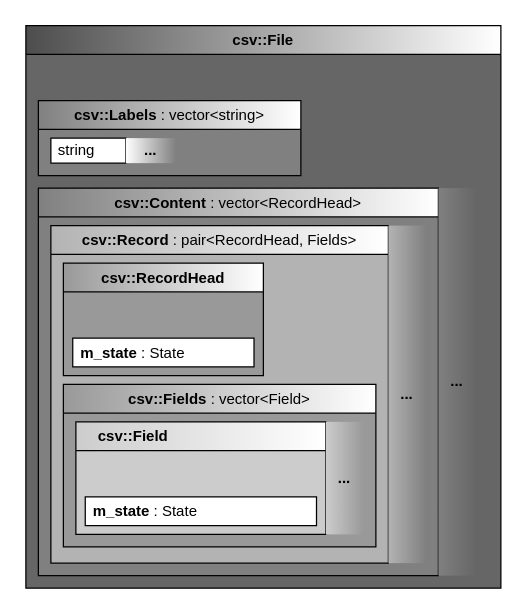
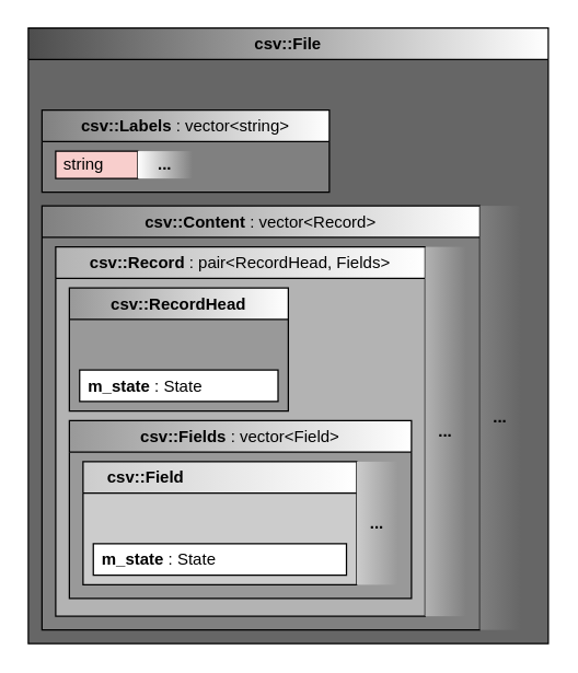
  <mxCell id="0" />
  <mxCell id="1" parent="0" />
  <mxCell id="2" value="csv::File" style="swimlane;whiteSpace=wrap;html=1;swimlaneFillColor=#666666;absoluteArcSize=0;rounded=0;swimlaneLine=1;glass=0;shadow=0;backgroundOutline=1;fillColor=default;gradientColor=#4D4D4D;gradientDirection=west;" parent="1" vertex="1"><mxGeometry x="20" y="20" width="380" height="450" as="geometry"><mxRectangle x="40" y="40" width="90" height="30" as="alternateBounds" /></mxGeometry></mxCell>
  <mxCell id="3" value="csv::Labels&lt;span style=&quot;font-weight: normal;&quot;&gt; : vector&amp;lt;string&amp;gt;&lt;/span&gt;" style="swimlane;whiteSpace=wrap;html=1;horizontal=1;swimlaneBody=1;portConstraintRotation=0;enumerate=0;comic=0;treeMoving=0;treeFolding=0;swimlaneFillColor=#808080;gradientColor=#808080;gradientDirection=west;" parent="2" vertex="1"><mxGeometry x="10" y="60" width="210" height="60" as="geometry"><mxRectangle x="10" y="60" width="290" height="30" as="alternateBounds" /></mxGeometry></mxCell>
- <mxCell id="4" value="string" style="rounded=0;whiteSpace=wrap;html=1;spacingLeft=4;align=left;" parent="3" vertex="1"><mxGeometry x="10" y="30" width="60" height="20" as="geometry" /></mxCell>
+ <mxCell id="4" value="string" style="rounded=0;whiteSpace=wrap;html=1;spacingLeft=4;align=left;fillColor=#f8cecc;" parent="3" vertex="1"><mxGeometry x="10" y="30" width="60" height="20" as="geometry" /></mxCell>
  <mxCell id="5" value="..." style="rounded=0;whiteSpace=wrap;html=1;strokeColor=none;fillColor=default;fontStyle=1;gradientColor=#808080;gradientDirection=east;" parent="3" vertex="1"><mxGeometry x="70" y="30" width="40" height="20" as="geometry" /></mxCell>
- <mxCell id="6" value="csv::Content&lt;span style=&quot;font-weight: normal;&quot;&gt; : vector&amp;lt;RecordHead&amp;gt;&lt;/span&gt;" style="swimlane;whiteSpace=wrap;html=1;swimlaneFillColor=#808080;gradientColor=#808080;gradientDirection=west;" parent="2" vertex="1"><mxGeometry x="10" y="130" width="320" height="310" as="geometry" /></mxCell>
+ <mxCell id="6" value="csv::Content&lt;span style=&quot;font-weight: normal;&quot;&gt; : vector&amp;lt;Record&amp;gt;&lt;/span&gt;" style="swimlane;whiteSpace=wrap;html=1;swimlaneFillColor=#808080;gradientColor=#808080;gradientDirection=west;" parent="2" vertex="1"><mxGeometry x="10" y="130" width="320" height="310" as="geometry" /></mxCell>
  <mxCell id="7" value="csv::Record&lt;span style=&quot;font-weight: normal;&quot;&gt; : pair&amp;lt;RecordHead, Fields&amp;gt;&lt;/span&gt;" style="swimlane;whiteSpace=wrap;html=1;swimlaneFillColor=#B3B3B3;gradientColor=#B3B3B3;gradientDirection=west;" parent="6" vertex="1"><mxGeometry x="10" y="30" width="270" height="270" as="geometry" /></mxCell>
  <mxCell id="8" value="csv::RecordHead" style="swimlane;whiteSpace=wrap;html=1;swimlaneFillColor=#999999;gradientColor=#999999;gradientDirection=west;" parent="7" vertex="1"><mxGeometry x="10" y="30" width="160" height="90" as="geometry" /></mxCell>
  <mxCell id="9" value="m_state&lt;span style=&quot;font-weight: normal;&quot;&gt;&amp;nbsp;: State&lt;/span&gt;" style="rounded=0;whiteSpace=wrap;html=1;fontStyle=1;spacingLeft=4;align=left;" parent="8" vertex="1"><mxGeometry x="7.5" y="60" width="145" height="23" as="geometry" /></mxCell>
  <mxCell id="10" value="csv::Fields&lt;span style=&quot;font-weight: normal;&quot;&gt; : vector&amp;lt;Field&amp;gt;&lt;/span&gt;" style="swimlane;whiteSpace=wrap;html=1;swimlaneFillColor=#999999;gradientColor=#999999;gradientDirection=west;" parent="7" vertex="1"><mxGeometry x="10" y="127" width="250" height="130" as="geometry" /></mxCell>
  <mxCell id="11" value="csv::Field" style="swimlane;whiteSpace=wrap;html=1;swimlaneFillColor=#CCCCCC;gradientColor=#CCCCCC;gradientDirection=west;align=left;spacingLeft=16;" parent="10" vertex="1"><mxGeometry x="10" y="30" width="200" height="90" as="geometry" /></mxCell>
  <mxCell id="12" value="m_state&lt;span style=&quot;font-weight: normal;&quot;&gt;&amp;nbsp;: State&lt;/span&gt;" style="rounded=0;whiteSpace=wrap;html=1;fontStyle=1;spacingLeft=4;align=left;" parent="11" vertex="1"><mxGeometry x="7.5" y="60" width="185" height="23" as="geometry" /></mxCell>
  <mxCell id="13" value="..." style="rounded=0;whiteSpace=wrap;html=1;strokeColor=none;fillColor=#CCCCCC;fontStyle=1;gradientColor=#999999;gradientDirection=east;" parent="10" vertex="1"><mxGeometry x="210" y="30" width="30" height="90" as="geometry" /></mxCell>
  <mxCell id="14" value="..." style="rounded=0;whiteSpace=wrap;html=1;strokeColor=none;fillColor=#B3B3B3;fontStyle=1;gradientColor=#808080;gradientDirection=east;" parent="6" vertex="1"><mxGeometry x="280" y="30" width="30" height="270" as="geometry" /></mxCell>
  <mxCell id="15" value="..." style="rounded=0;whiteSpace=wrap;html=1;strokeColor=none;fillColor=#808080;fontStyle=1;gradientColor=#666666;gradientDirection=east;" parent="2" vertex="1"><mxGeometry x="330" y="130" width="30" height="310" as="geometry" /></mxCell>
